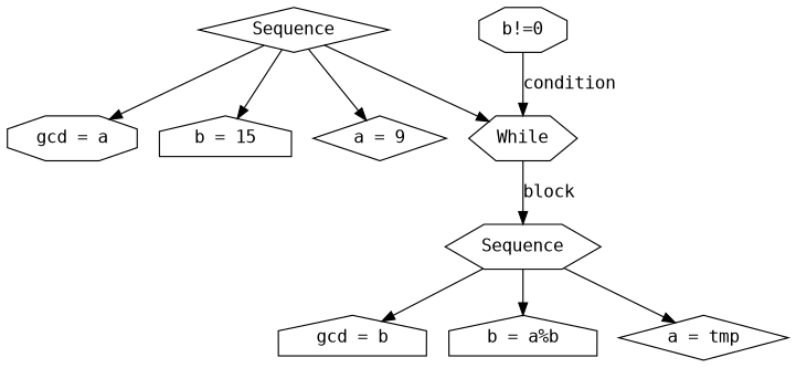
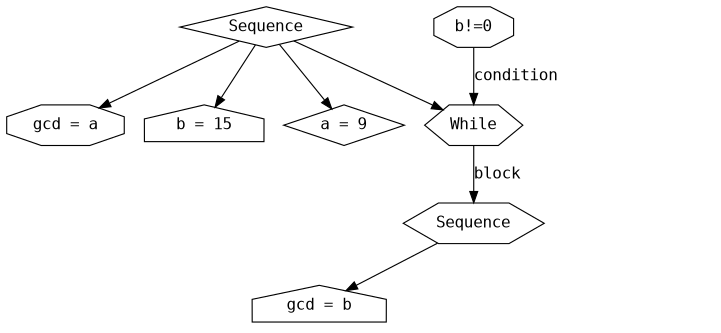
  digraph {
    rankdir=TB
    splines=polyline
    node [fontname=monospace shape=diamond]
    edge [fontname=monospace]
    n1 [label=Sequence]
    n2 [label="a = 9"]
    n3 [label="b = 15" shape=house]
    n4 [label=While shape=hexagon]
    n5 [label="gcd = a" shape=octagon]
    n6 [label=Sequence shape=hexagon]
    n7 [label="b!=0" shape=octagon]
    n8 [label="gcd = b" shape=house]
-   n9 [label="b = a%b" shape=house]
-   n10 [label="a = tmp"]
    n1 -> n2
    n1 -> n3
    n1 -> n4
    n1 -> n5
    n4 -> n6 [label=block]
    n6 -> n8
-   n6 -> n9
-   n6 -> n10
    n7 -> n4 [label=condition]
  }
